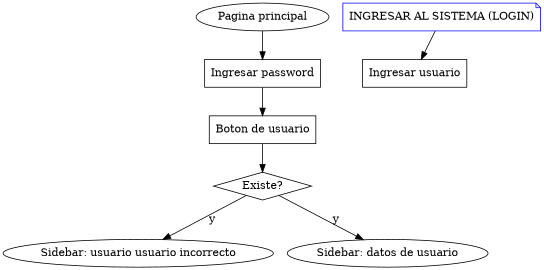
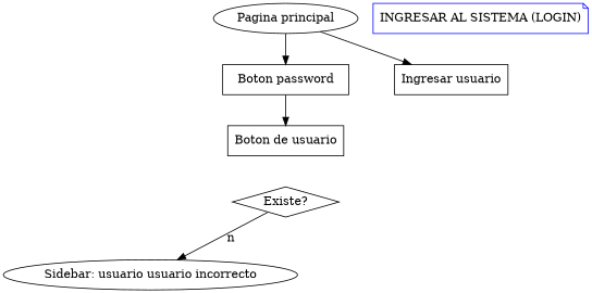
  digraph {
    node [shape=ellipse]
    "Existe?" [shape=diamond]
    "Pagina principal"
    n3 [label="Sidebar: usuario usuario incorrecto"]
-   "Sidebar: datos de usuario"
    "INGRESAR AL SISTEMA (LOGIN)" [color=blue shape=note]
    "Ingresar usuario" [shape=box]
-   "Ingresar password" [shape=box]
+   "Ingresar password" [shape=box label="Boton password"]
    n8 [label="Boton de usuario" shape=box]
    subgraph sub_1 {
      "Existe?"
    }
    subgraph sub_2 {
      "Pagina principal"
      n3
-     "Sidebar: datos de usuario"
    }
    subgraph sub_3 {
      "INGRESAR AL SISTEMA (LOGIN)"
    }
-   "Existe?" -> n3 [label=y]
-   "Existe?" -> "Sidebar: datos de usuario" [label=y]
-   "INGRESAR AL SISTEMA (LOGIN)" -> "Ingresar usuario"
+   "Existe?" -> n3 [label=n]
+   "Pagina principal" -> "Ingresar usuario"
    "Pagina principal" -> "Ingresar password"
    "Ingresar password" -> n8
-   n8 -> "Existe?"
  }
